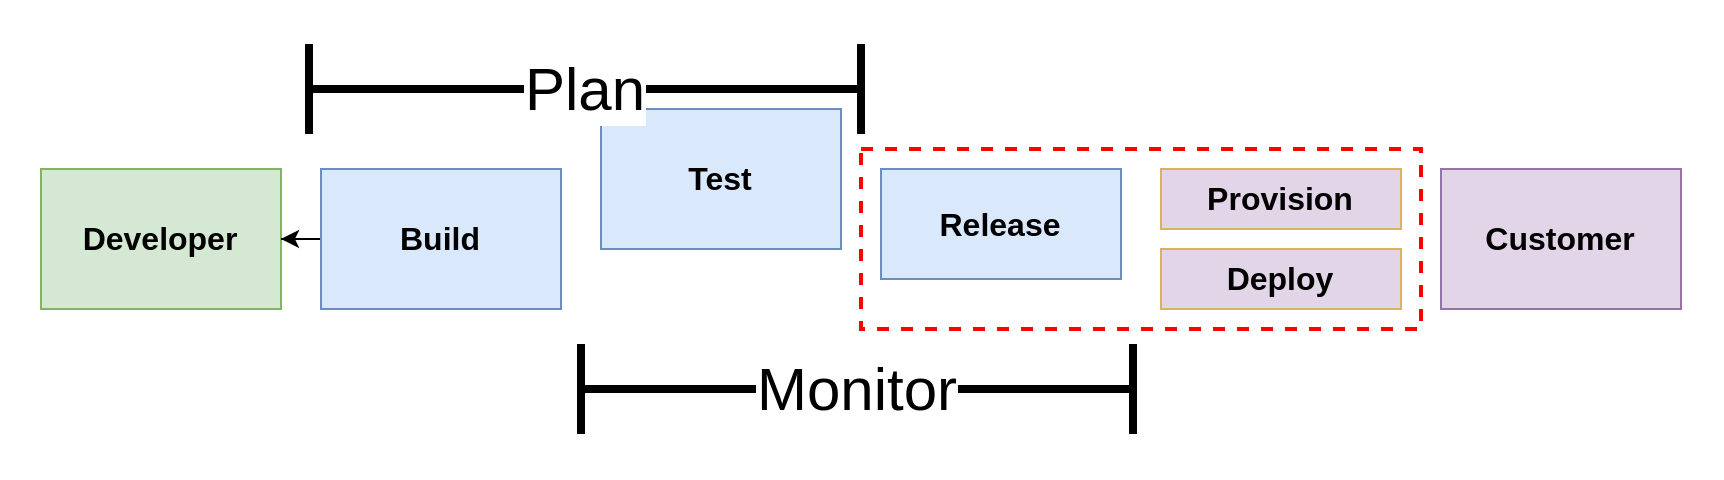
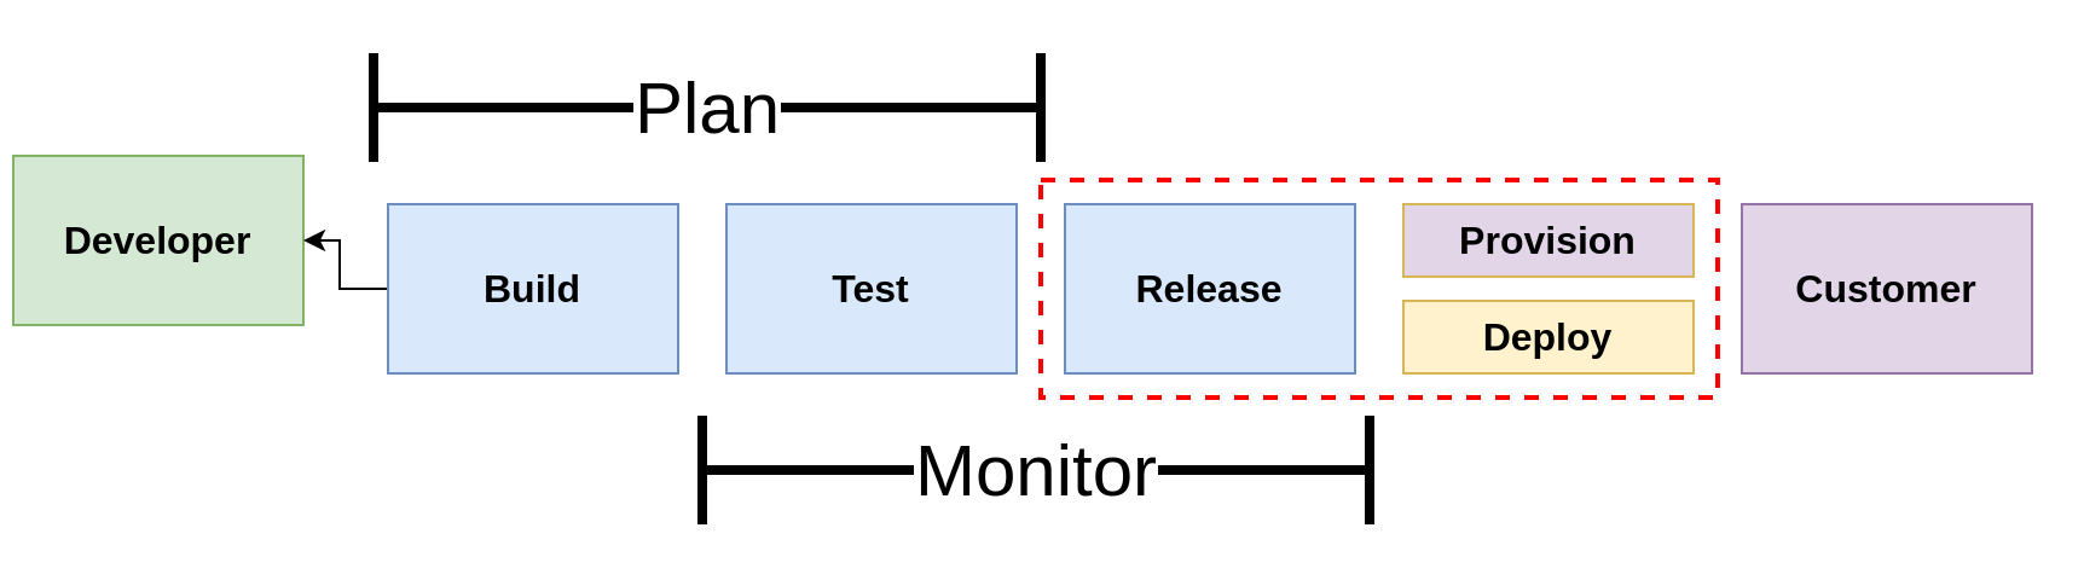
  <mxCell id="0" />
  <mxCell id="1" parent="0" />
  <mxCell id="2" value="" style="rounded=0;whiteSpace=wrap;html=1;fillColor=none;dashed=1;strokeWidth=2;strokeColor=#ff0000;" vertex="1" parent="1"><mxGeometry x="430" y="50" width="280" height="90" as="geometry" /></mxCell>
- <mxCell id="3" value="Developer" style="rounded=0;whiteSpace=wrap;html=1;fillColor=#d5e8d4;strokeColor=#82b366;fontSize=16;fontStyle=1" vertex="1" parent="1"><mxGeometry x="20" y="60" width="120" height="70" as="geometry" /></mxCell>
+ <mxCell id="3" value="Developer" style="rounded=0;whiteSpace=wrap;html=1;fillColor=#d5e8d4;strokeColor=#82b366;fontSize=16;fontStyle=1" vertex="1" parent="1"><mxGeometry x="5" y="40" width="120" height="70" as="geometry" /></mxCell>
  <mxCell id="4" style="edgeStyle=orthogonalEdgeStyle;rounded=0;orthogonalLoop=1;jettySize=auto;html=1;" edge="1" parent="1" source="5" target="3"><mxGeometry relative="1" as="geometry" /></mxCell>
  <mxCell id="5" value="Build" style="rounded=0;whiteSpace=wrap;html=1;fillColor=#dae8fc;strokeColor=#6c8ebf;fontSize=16;fontStyle=1" vertex="1" parent="1"><mxGeometry x="160" y="60" width="120" height="70" as="geometry" /></mxCell>
- <mxCell id="6" value="Test" style="rounded=0;whiteSpace=wrap;html=1;fillColor=#dae8fc;strokeColor=#6c8ebf;fontSize=16;fontStyle=1" vertex="1" parent="1"><mxGeometry x="300" y="30" width="120" height="70" as="geometry" /></mxCell>
- <mxCell id="7" value="Release" style="rounded=0;whiteSpace=wrap;html=1;fillColor=#dae8fc;strokeColor=#6c8ebf;fontSize=16;fontStyle=1" vertex="1" parent="1"><mxGeometry x="440" y="60" width="120" height="55" as="geometry" /></mxCell>
+ <mxCell id="6" value="Test" style="rounded=0;whiteSpace=wrap;html=1;fillColor=#dae8fc;strokeColor=#6c8ebf;fontSize=16;fontStyle=1" vertex="1" parent="1"><mxGeometry x="300" y="60" width="120" height="70" as="geometry" /></mxCell>
+ <mxCell id="7" value="Release" style="rounded=0;whiteSpace=wrap;html=1;fillColor=#dae8fc;strokeColor=#6c8ebf;fontSize=16;fontStyle=1" vertex="1" parent="1"><mxGeometry x="440" y="60" width="120" height="70" as="geometry" /></mxCell>
  <mxCell id="8" value="Provision" style="rounded=0;whiteSpace=wrap;html=1;fillColor=#e1d5e7;strokeColor=#d6b656;fontSize=16;fontStyle=1;" vertex="1" parent="1"><mxGeometry x="580" y="60" width="120" height="30" as="geometry" /></mxCell>
- <mxCell id="9" value="Deploy" style="rounded=0;whiteSpace=wrap;html=1;fillColor=#e1d5e7;strokeColor=#d6b656;fontSize=16;fontStyle=1;" vertex="1" parent="1"><mxGeometry x="580" y="100" width="120" height="30" as="geometry" /></mxCell>
+ <mxCell id="9" value="Deploy" style="rounded=0;whiteSpace=wrap;html=1;fillColor=#fff2cc;strokeColor=#d6b656;fontSize=16;fontStyle=1" vertex="1" parent="1"><mxGeometry x="580" y="100" width="120" height="30" as="geometry" /></mxCell>
  <mxCell id="10" value="Customer" style="rounded=0;whiteSpace=wrap;html=1;fillColor=#e1d5e7;strokeColor=#9673a6;fontSize=16;fontStyle=1" vertex="1" parent="1"><mxGeometry x="720" y="60" width="120" height="70" as="geometry" /></mxCell>
  <mxCell id="11" value="Plan" style="endArrow=baseDash;html=1;rounded=0;startArrow=baseDash;startFill=0;endFill=0;strokeWidth=4;endSize=40;startSize=40;fontSize=30;" edge="1" parent="1"><mxGeometry width="50" height="50" relative="1" as="geometry"><mxPoint x="154" y="20" as="sourcePoint" /><mxPoint x="430" y="20" as="targetPoint" /></mxGeometry></mxCell>
  <mxCell id="12" value="Monitor" style="endArrow=baseDash;html=1;rounded=0;startArrow=baseDash;startFill=0;endFill=0;strokeWidth=4;endSize=40;startSize=40;fontSize=30;" edge="1" parent="1"><mxGeometry width="50" height="50" relative="1" as="geometry"><mxPoint x="290" y="170" as="sourcePoint" /><mxPoint x="566" y="170" as="targetPoint" /></mxGeometry></mxCell>
